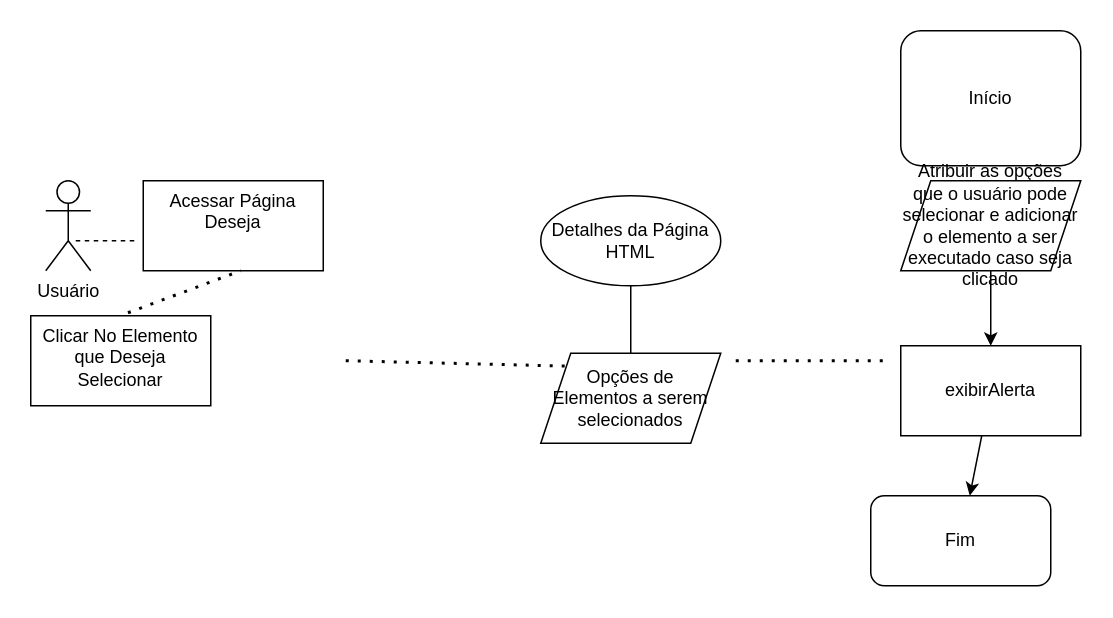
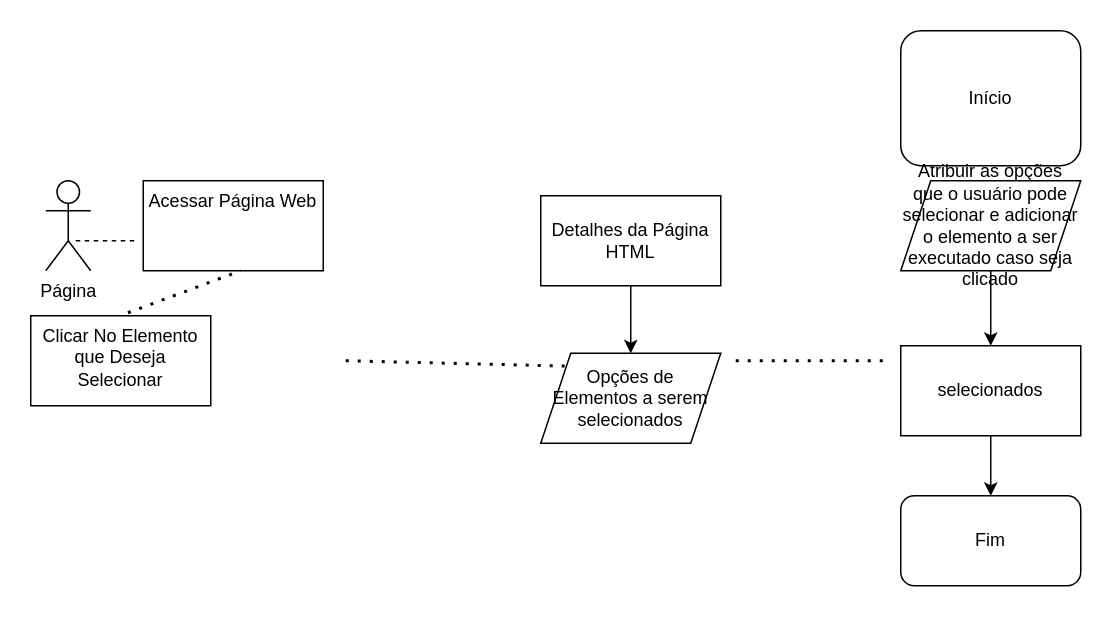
  <mxCell id="0" />
  <mxCell id="1" parent="0" />
- <mxCell id="2" value="Usuário" style="shape=umlActor;verticalLabelPosition=bottom;verticalAlign=top;html=1;outlineConnect=0;" vertex="1" parent="1"><mxGeometry x="30" y="120" width="30" height="60" as="geometry" /></mxCell>
- <mxCell id="3" value="Acessar Página Deseja" style="whiteSpace=wrap;html=1;verticalAlign=top;" vertex="1" parent="1"><mxGeometry x="95" y="120" width="120" height="60" as="geometry" /></mxCell>
+ <mxCell id="2" value="Página" style="shape=umlActor;verticalLabelPosition=bottom;verticalAlign=top;html=1;outlineConnect=0;" vertex="1" parent="1"><mxGeometry x="30" y="120" width="30" height="60" as="geometry" /></mxCell>
+ <mxCell id="3" value="Acessar Página Web" style="whiteSpace=wrap;html=1;verticalAlign=top;" vertex="1" parent="1"><mxGeometry x="95" y="120" width="120" height="60" as="geometry" /></mxCell>
  <mxCell id="4" value="Clicar No Elemento que Deseja Selecionar" style="whiteSpace=wrap;html=1;verticalAlign=top;" vertex="1" parent="1"><mxGeometry x="20" y="210" width="120" height="60" as="geometry" /></mxCell>
  <mxCell id="5" value="" style="endArrow=none;dashed=1;html=1;dashPattern=1 3;strokeWidth=2;exitX=0.54;exitY=-0.033;exitDx=0;exitDy=0;exitPerimeter=0;" edge="1" parent="1" source="4"><mxGeometry width="50" height="50" relative="1" as="geometry"><mxPoint x="110" y="230" as="sourcePoint" /><mxPoint x="160" y="180" as="targetPoint" /></mxGeometry></mxCell>
  <mxCell id="6" value="" style="endArrow=none;dashed=1;html=1;" edge="1" parent="1"><mxGeometry width="50" height="50" relative="1" as="geometry"><mxPoint x="50" y="160" as="sourcePoint" /><mxPoint x="90" y="160" as="targetPoint" /></mxGeometry></mxCell>
  <mxCell id="7" value="Opções de Elementos a serem selecionados" style="shape=parallelogram;perimeter=parallelogramPerimeter;whiteSpace=wrap;html=1;fixedSize=1;" vertex="1" parent="1"><mxGeometry x="360" y="235" width="120" height="60" as="geometry" /></mxCell>
- <mxCell id="8" value="" style="edgeStyle=none;html=1;endArrow=none;" edge="1" parent="1" source="9" target="7"><mxGeometry relative="1" as="geometry" /></mxCell>
- <mxCell id="9" value="Detalhes da Página HTML" style="ellipse;whiteSpace=wrap;html=1;" vertex="1" parent="1"><mxGeometry x="360" y="130" width="120" height="60" as="geometry" /></mxCell>
+ <mxCell id="8" value="" style="edgeStyle=none;html=1;" edge="1" parent="1" source="9" target="7"><mxGeometry relative="1" as="geometry" /></mxCell>
+ <mxCell id="9" value="Detalhes da Página HTML" style="rounded=0;whiteSpace=wrap;html=1;" vertex="1" parent="1"><mxGeometry x="360" y="130" width="120" height="60" as="geometry" /></mxCell>
  <mxCell id="10" value="Início" style="rounded=1;whiteSpace=wrap;html=1;" vertex="1" parent="1"><mxGeometry x="600" y="20" width="120" height="90" as="geometry" /></mxCell>
  <mxCell id="11" value="" style="edgeStyle=none;html=1;" edge="1" parent="1" source="12" target="14"><mxGeometry relative="1" as="geometry" /></mxCell>
  <mxCell id="12" value="Atribuir as opções que o usuário pode selecionar e adicionar o elemento a ser executado caso seja clicado" style="shape=parallelogram;perimeter=parallelogramPerimeter;whiteSpace=wrap;html=1;fixedSize=1;" vertex="1" parent="1"><mxGeometry x="600" y="120" width="120" height="60" as="geometry" /></mxCell>
  <mxCell id="13" value="" style="edgeStyle=none;html=1;" edge="1" parent="1" source="14" target="15"><mxGeometry relative="1" as="geometry" /></mxCell>
- <mxCell id="14" value="exibirAlerta" style="whiteSpace=wrap;html=1;" vertex="1" parent="1"><mxGeometry x="600" y="230" width="120" height="60" as="geometry" /></mxCell>
- <mxCell id="15" value="Fim" style="rounded=1;whiteSpace=wrap;html=1;" vertex="1" parent="1"><mxGeometry x="580" y="330" width="120" height="60" as="geometry" /></mxCell>
+ <mxCell id="14" value="selecionados" style="whiteSpace=wrap;html=1;" vertex="1" parent="1"><mxGeometry x="600" y="230" width="120" height="60" as="geometry" /></mxCell>
+ <mxCell id="15" value="Fim" style="rounded=1;whiteSpace=wrap;html=1;" vertex="1" parent="1"><mxGeometry x="600" y="330" width="120" height="60" as="geometry" /></mxCell>
  <mxCell id="16" value="" style="endArrow=none;dashed=1;html=1;dashPattern=1 3;strokeWidth=2;entryX=0;entryY=0;entryDx=0;entryDy=0;" edge="1" parent="1" target="7"><mxGeometry width="50" height="50" relative="1" as="geometry"><mxPoint x="230" y="240" as="sourcePoint" /><mxPoint x="380" y="230" as="targetPoint" /></mxGeometry></mxCell>
  <mxCell id="17" value="" style="endArrow=none;dashed=1;html=1;dashPattern=1 3;strokeWidth=2;" edge="1" parent="1"><mxGeometry width="50" height="50" relative="1" as="geometry"><mxPoint x="490" y="240" as="sourcePoint" /><mxPoint x="590" y="240" as="targetPoint" /></mxGeometry></mxCell>
